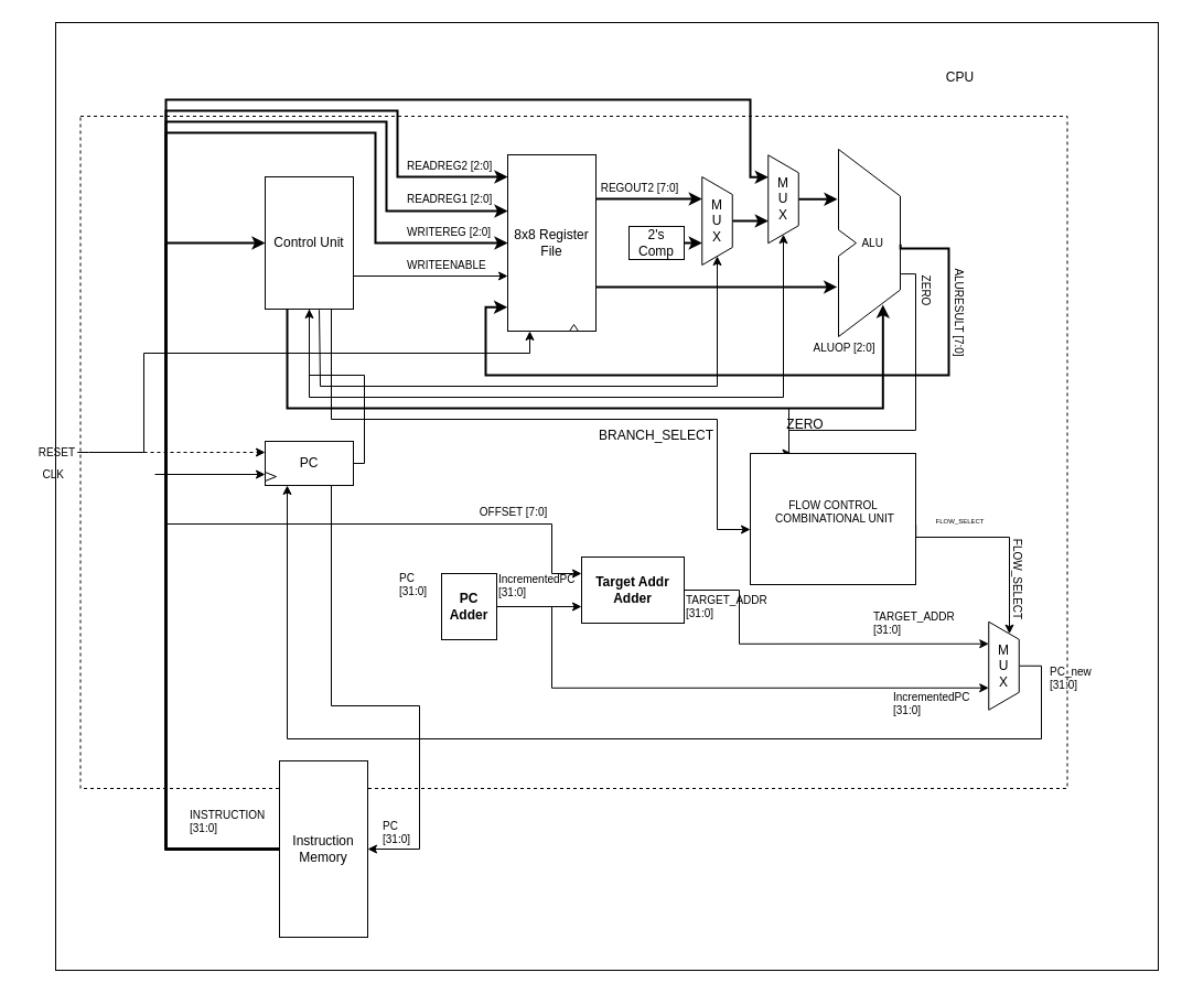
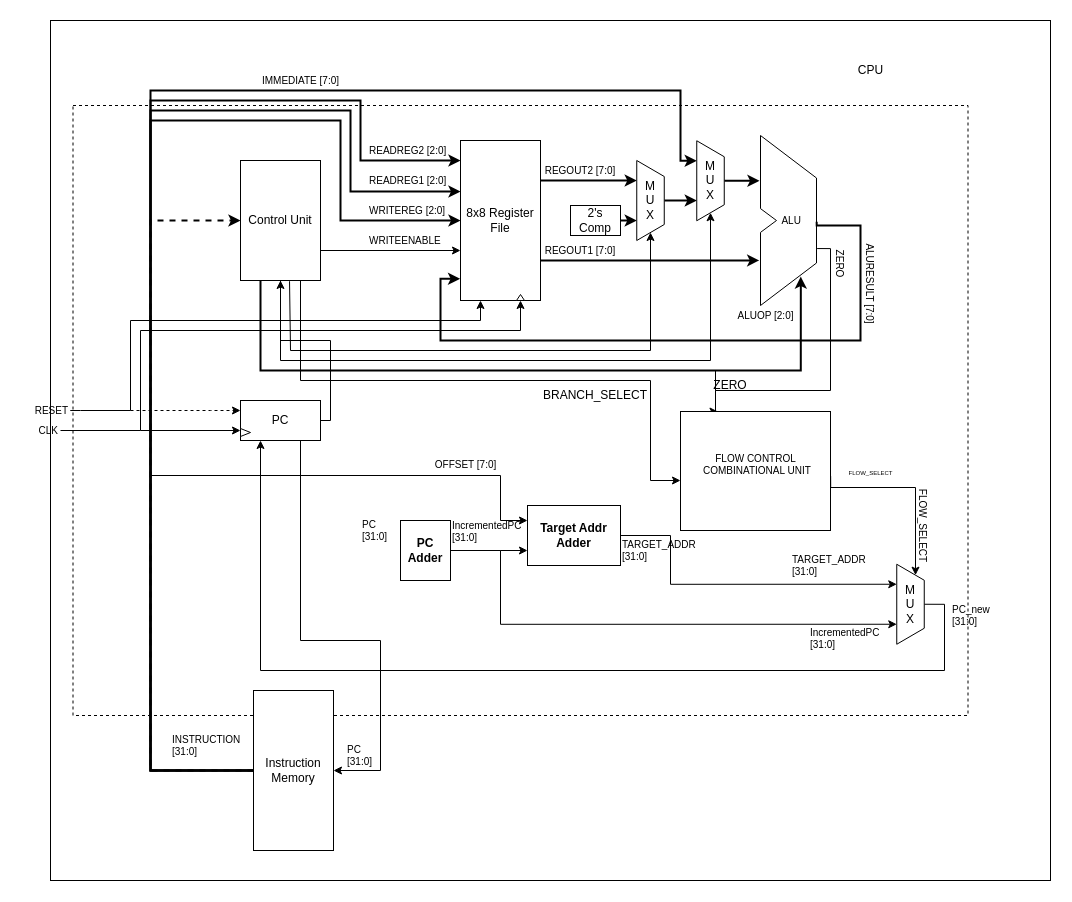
  <mxCell id="0" />
  <mxCell id="1" parent="0" />
  <mxCell id="2" value="" style="rounded=0;whiteSpace=wrap;html=1;strokeColor=#000000;strokeWidth=1;fillColor=none;fontSize=12;align=center;" parent="1" vertex="1"><mxGeometry x="50" y="20" width="1000" height="860" as="geometry" /></mxCell>
  <mxCell id="3" value="" style="rounded=0;whiteSpace=wrap;html=1;dashed=1;strokeColor=#000000;fillColor=none;fontSize=10;align=center;perimeterSpacing=0;strokeWidth=1;" parent="1" vertex="1"><mxGeometry x="72.5" y="105" width="895" height="610" as="geometry" /></mxCell>
  <mxCell id="4" style="edgeStyle=orthogonalEdgeStyle;rounded=0;orthogonalLoop=1;jettySize=auto;html=1;exitX=1;exitY=0.75;exitDx=0;exitDy=0;" parent="1" source="8" target="11" edge="1"><mxGeometry relative="1" as="geometry"><Array as="points"><mxPoint x="320" y="250" /></Array></mxGeometry></mxCell>
  <mxCell id="5" style="edgeStyle=orthogonalEdgeStyle;rounded=0;orthogonalLoop=1;jettySize=auto;html=1;exitX=0.613;exitY=1.006;exitDx=0;exitDy=0;entryX=1;entryY=0.5;entryDx=0;entryDy=0;fontSize=10;exitPerimeter=0;" parent="1" source="8" target="22" edge="1"><mxGeometry relative="1" as="geometry"><Array as="points"><mxPoint x="290" y="281" /><mxPoint x="290" y="350" /><mxPoint x="650" y="350" /></Array></mxGeometry></mxCell>
  <mxCell id="6" style="edgeStyle=orthogonalEdgeStyle;rounded=0;orthogonalLoop=1;jettySize=auto;html=1;exitX=0.5;exitY=1;exitDx=0;exitDy=0;entryX=1;entryY=0.5;entryDx=0;entryDy=0;fontSize=10;" parent="1" source="8" target="29" edge="1"><mxGeometry relative="1" as="geometry"><Array as="points"><mxPoint x="280" y="360" /><mxPoint x="710" y="360" /></Array></mxGeometry></mxCell>
  <mxCell id="7" style="edgeStyle=orthogonalEdgeStyle;rounded=0;orthogonalLoop=1;jettySize=auto;html=1;exitX=0.25;exitY=1;exitDx=0;exitDy=0;fontSize=10;entryX=0.504;entryY=0.83;entryDx=0;entryDy=0;entryPerimeter=0;strokeWidth=2;" parent="1" source="8" target="32" edge="1"><mxGeometry relative="1" as="geometry"><Array as="points"><mxPoint x="260" y="370" /><mxPoint x="800" y="370" /></Array></mxGeometry></mxCell>
  <mxCell id="8" value="Control Unit" style="rounded=0;whiteSpace=wrap;html=1;" parent="1" vertex="1"><mxGeometry x="240" y="160" width="80" height="120" as="geometry" /></mxCell>
  <mxCell id="9" style="edgeStyle=orthogonalEdgeStyle;rounded=0;orthogonalLoop=1;jettySize=auto;html=1;exitX=1;exitY=0.25;exitDx=0;exitDy=0;entryX=0.25;entryY=1;entryDx=0;entryDy=0;strokeWidth=2;" parent="1" source="11" target="22" edge="1"><mxGeometry relative="1" as="geometry" /></mxCell>
  <mxCell id="10" style="edgeStyle=orthogonalEdgeStyle;rounded=0;orthogonalLoop=1;jettySize=auto;html=1;exitX=1;exitY=0.75;exitDx=0;exitDy=0;entryX=-0.016;entryY=0.735;entryDx=0;entryDy=0;entryPerimeter=0;fontSize=10;strokeWidth=2;" parent="1" source="11" target="32" edge="1"><mxGeometry relative="1" as="geometry" /></mxCell>
  <mxCell id="11" value="8x8 Register File" style="rounded=0;whiteSpace=wrap;html=1;" parent="1" vertex="1"><mxGeometry x="460" y="140" width="80" height="160" as="geometry" /></mxCell>
- <mxCell id="12" style="edgeStyle=orthogonalEdgeStyle;rounded=0;orthogonalLoop=1;jettySize=auto;html=1;exitX=0;exitY=0.5;exitDx=0;exitDy=0;entryX=0;entryY=0.5;entryDx=0;entryDy=0;strokeWidth=2;" parent="1" source="17" target="8" edge="1"><mxGeometry relative="1" as="geometry"><Array as="points"><mxPoint x="150" y="770" /><mxPoint x="150" y="220" /></Array></mxGeometry></mxCell>
+ <mxCell id="12" style="edgeStyle=orthogonalEdgeStyle;rounded=0;orthogonalLoop=1;jettySize=auto;html=1;exitX=0;exitY=0.5;exitDx=0;exitDy=0;entryX=0;entryY=0.5;entryDx=0;entryDy=0;strokeWidth=2;dashed=1;" parent="1" source="17" target="8" edge="1"><mxGeometry relative="1" as="geometry"><Array as="points"><mxPoint x="150" y="770" /><mxPoint x="150" y="220" /></Array></mxGeometry></mxCell>
  <mxCell id="13" style="edgeStyle=orthogonalEdgeStyle;rounded=0;orthogonalLoop=1;jettySize=auto;html=1;exitX=0;exitY=0.5;exitDx=0;exitDy=0;entryX=0;entryY=0.125;entryDx=0;entryDy=0;entryPerimeter=0;strokeWidth=2;" parent="1" source="17" target="11" edge="1"><mxGeometry relative="1" as="geometry"><mxPoint x="400" y="160" as="targetPoint" /><Array as="points"><mxPoint x="150" y="770" /><mxPoint x="150" y="100" /><mxPoint x="360" y="100" /><mxPoint x="360" y="160" /></Array></mxGeometry></mxCell>
  <mxCell id="14" style="edgeStyle=orthogonalEdgeStyle;rounded=0;orthogonalLoop=1;jettySize=auto;html=1;exitX=0;exitY=0.5;exitDx=0;exitDy=0;strokeWidth=2;" parent="1" source="17" target="11" edge="1"><mxGeometry relative="1" as="geometry"><mxPoint x="400" y="190" as="targetPoint" /><Array as="points"><mxPoint x="150" y="770" /><mxPoint x="150" y="110" /><mxPoint x="350" y="110" /><mxPoint x="350" y="191" /></Array></mxGeometry></mxCell>
  <mxCell id="15" style="edgeStyle=orthogonalEdgeStyle;rounded=0;orthogonalLoop=1;jettySize=auto;html=1;exitX=0;exitY=0.5;exitDx=0;exitDy=0;entryX=0;entryY=0.5;entryDx=0;entryDy=0;strokeWidth=2;" parent="1" source="17" target="11" edge="1"><mxGeometry relative="1" as="geometry"><Array as="points"><mxPoint x="150" y="770" /><mxPoint x="150" y="120" /><mxPoint x="340" y="120" /><mxPoint x="340" y="220" /></Array></mxGeometry></mxCell>
  <mxCell id="16" style="edgeStyle=orthogonalEdgeStyle;rounded=0;orthogonalLoop=1;jettySize=auto;html=1;exitX=0;exitY=0.5;exitDx=0;exitDy=0;entryX=0.25;entryY=1;entryDx=0;entryDy=0;fontSize=10;strokeWidth=2;" parent="1" source="17" target="29" edge="1"><mxGeometry relative="1" as="geometry"><Array as="points"><mxPoint x="150" y="770" /><mxPoint x="150" y="90" /><mxPoint x="680" y="90" /><mxPoint x="680" y="160" /></Array></mxGeometry></mxCell>
  <mxCell id="17" value="Instruction Memory" style="rounded=0;whiteSpace=wrap;html=1;" parent="1" vertex="1"><mxGeometry x="253" y="690" width="80" height="160" as="geometry" /></mxCell>
  <mxCell id="18" value="PC" style="rounded=0;whiteSpace=wrap;html=1;" parent="1" vertex="1"><mxGeometry x="240" y="400" width="80" height="40" as="geometry" /></mxCell>
  <mxCell id="19" style="edgeStyle=orthogonalEdgeStyle;rounded=0;orthogonalLoop=1;jettySize=auto;html=1;exitX=1;exitY=0.5;exitDx=0;exitDy=0;entryX=0.75;entryY=1;entryDx=0;entryDy=0;strokeWidth=2;" parent="1" source="20" target="22" edge="1"><mxGeometry relative="1" as="geometry" /></mxCell>
  <mxCell id="20" value="2's Comp" style="rounded=0;whiteSpace=wrap;html=1;" parent="1" vertex="1"><mxGeometry x="570" y="205" width="50" height="30" as="geometry" /></mxCell>
  <mxCell id="21" style="edgeStyle=orthogonalEdgeStyle;rounded=0;orthogonalLoop=1;jettySize=auto;html=1;exitX=0.5;exitY=0;exitDx=0;exitDy=0;entryX=0.75;entryY=1;entryDx=0;entryDy=0;fontSize=10;strokeWidth=2;" parent="1" source="22" target="29" edge="1"><mxGeometry relative="1" as="geometry" /></mxCell>
  <mxCell id="22" value="M&lt;br&gt;U&lt;br&gt;X" style="shape=trapezoid;perimeter=trapezoidPerimeter;whiteSpace=wrap;html=1;rotation=90;horizontal=0;" parent="1" vertex="1"><mxGeometry x="610" y="186.25" width="80" height="27.5" as="geometry" /></mxCell>
  <mxCell id="23" value="READREG2 [2:0]" style="text;html=1;align=left;verticalAlign=middle;resizable=0;points=[];autosize=1;fontSize=10;" parent="1" vertex="1"><mxGeometry x="367" y="140" width="90" height="20" as="geometry" /></mxCell>
  <mxCell id="24" value="READREG1 [2:0]" style="text;html=1;align=left;verticalAlign=middle;resizable=0;points=[];autosize=1;fontSize=10;" parent="1" vertex="1"><mxGeometry x="367" y="170.25" width="90" height="20" as="geometry" /></mxCell>
  <mxCell id="25" value="WRITEREG [2:0]" style="text;html=1;align=left;verticalAlign=middle;resizable=0;points=[];autosize=1;fontSize=10;" parent="1" vertex="1"><mxGeometry x="367" y="200" width="90" height="20" as="geometry" /></mxCell>
  <mxCell id="26" value="WRITEENABLE" style="text;html=1;align=left;verticalAlign=middle;resizable=0;points=[];autosize=1;fontSize=10;" parent="1" vertex="1"><mxGeometry x="367" y="230" width="90" height="20" as="geometry" /></mxCell>
  <mxCell id="27" value="REGOUT2 [7:0]" style="text;html=1;strokeColor=none;fillColor=none;align=center;verticalAlign=middle;whiteSpace=wrap;rounded=0;fontSize=10;" parent="1" vertex="1"><mxGeometry x="540" y="160" width="80" height="20" as="geometry" /></mxCell>
  <mxCell id="28" style="edgeStyle=orthogonalEdgeStyle;rounded=0;orthogonalLoop=1;jettySize=auto;html=1;exitX=0.5;exitY=0;exitDx=0;exitDy=0;fontSize=10;strokeWidth=2;" parent="1" source="29" edge="1"><mxGeometry relative="1" as="geometry"><mxPoint x="759" y="180" as="targetPoint" /></mxGeometry></mxCell>
  <mxCell id="29" value="M&lt;br&gt;U&lt;br&gt;X" style="shape=trapezoid;perimeter=trapezoidPerimeter;whiteSpace=wrap;html=1;rotation=90;horizontal=0;" parent="1" vertex="1"><mxGeometry x="670" y="166.5" width="80" height="27.5" as="geometry" /></mxCell>
+ <mxCell id="30" value="IMMEDIATE [7:0]" style="text;html=1;align=center;verticalAlign=middle;resizable=0;points=[];autosize=1;fontSize=10;" parent="1" vertex="1"><mxGeometry x="255" y="70" width="90" height="20" as="geometry" /></mxCell>
  <mxCell id="31" style="edgeStyle=orthogonalEdgeStyle;rounded=0;orthogonalLoop=1;jettySize=auto;html=1;exitX=0.702;exitY=0.507;exitDx=0;exitDy=0;entryX=-0.005;entryY=0.864;entryDx=0;entryDy=0;entryPerimeter=0;fontSize=10;exitPerimeter=0;strokeWidth=2;" parent="1" source="32" target="11" edge="1"><mxGeometry relative="1" as="geometry"><Array as="points"><mxPoint x="816" y="225" /><mxPoint x="860" y="225" /><mxPoint x="860" y="340" /><mxPoint x="440" y="340" /><mxPoint x="440" y="278" /></Array></mxGeometry></mxCell>
  <mxCell id="32" value="&amp;nbsp; &amp;nbsp; &amp;nbsp; &amp;nbsp;ALU" style="shape=stencil(vZXdjoMgEIWfhtsGYY3XG3f3PailKykFA/Tv7TuKNmJL2zRiYgwwx+8wZAYRLW3NGo4IrhH9QYRkGMMb5qfJnNmGV84vHpkRbC25j1hn9I6fxMb1DKFqboRro/QX4W/QtM9tQMtKKwU0oZUNJBPhSA4mTChg4rM36bd1CWYN+O6546bfvF9F5O9jl1W+iE+2TDahy5Bb6myS+YT5ZAvVQCqfbDYXWoIg1mMj1ZpVu3+jD2rzkhaRjkRbbfhr2E0tpPQXx/uH1rD2hrnTPVQP3+z1kUcb4NlhPqVKoUbUIsSSPA23mIs7aZvhhp+ZmxczYafcNNv9oh9jK6ltvIwjxQziSD3fSd/tkw4aaUMYdGH/u+8iVw==);whiteSpace=wrap;html=1;strokeColor=#000000;fillColor=#ffffff;fontSize=10;align=left;" parent="1" vertex="1"><mxGeometry x="760" y="135" width="80" height="170" as="geometry" /></mxCell>
  <mxCell id="33" value="INSTRUCTION&lt;br&gt;[31:0]" style="text;html=1;align=left;verticalAlign=middle;resizable=0;points=[];autosize=1;fontSize=10;" parent="1" vertex="1"><mxGeometry x="170" y="730" width="80" height="30" as="geometry" /></mxCell>
  <mxCell id="34" value="PC&lt;br&gt;[31:0]" style="text;html=1;align=left;verticalAlign=middle;resizable=0;points=[];autosize=1;fontSize=10;" parent="1" vertex="1"><mxGeometry x="345" y="740" width="40" height="30" as="geometry" /></mxCell>
  <mxCell id="35" style="edgeStyle=orthogonalEdgeStyle;rounded=0;orthogonalLoop=1;jettySize=auto;html=1;entryX=0;entryY=0.25;entryDx=0;entryDy=0;fontSize=10;dashed=1;" parent="1" source="37" target="18" edge="1"><mxGeometry relative="1" as="geometry"><Array as="points"><mxPoint x="210" y="410" /><mxPoint x="210" y="410" /></Array></mxGeometry></mxCell>
  <mxCell id="36" style="edgeStyle=orthogonalEdgeStyle;rounded=0;orthogonalLoop=1;jettySize=auto;html=1;exitX=1;exitY=0.5;exitDx=0;exitDy=0;entryX=0.25;entryY=1;entryDx=0;entryDy=0;fontSize=10;" parent="1" source="37" target="11" edge="1"><mxGeometry relative="1" as="geometry"><Array as="points"><mxPoint x="80" y="410" /><mxPoint x="130" y="410" /><mxPoint x="130" y="320" /><mxPoint x="480" y="320" /></Array></mxGeometry></mxCell>
  <mxCell id="37" value="RESET" style="text;html=1;strokeColor=none;fillColor=none;align=right;verticalAlign=middle;whiteSpace=wrap;rounded=0;fontSize=10;" parent="1" vertex="1"><mxGeometry x="30" y="400" width="40" height="20" as="geometry" /></mxCell>
+ <mxCell id="38" style="edgeStyle=orthogonalEdgeStyle;rounded=0;orthogonalLoop=1;jettySize=auto;html=1;exitX=1;exitY=0.5;exitDx=0;exitDy=0;entryX=0.75;entryY=1;entryDx=0;entryDy=0;fontSize=10;" parent="1" source="40" target="11" edge="1"><mxGeometry relative="1" as="geometry"><Array as="points"><mxPoint x="60" y="430" /><mxPoint x="140" y="430" /><mxPoint x="140" y="330" /><mxPoint x="520" y="330" /></Array></mxGeometry></mxCell>
  <mxCell id="39" style="edgeStyle=none;html=1;entryX=0;entryY=0.75;entryDx=0;entryDy=0;" parent="1" target="18" edge="1"><mxGeometry relative="1" as="geometry"><mxPoint x="140" y="430" as="sourcePoint" /></mxGeometry></mxCell>
  <mxCell id="40" value="CLK" style="text;html=1;strokeColor=none;fillColor=none;align=right;verticalAlign=middle;whiteSpace=wrap;rounded=0;fontSize=10;" parent="1" vertex="1"><mxGeometry x="20" y="420" width="40" height="20" as="geometry" /></mxCell>
  <mxCell id="41" value="" style="triangle;whiteSpace=wrap;html=1;strokeColor=#000000;fillColor=#ffffff;fontSize=10;align=right;rotation=-90;" parent="1" vertex="1"><mxGeometry x="517" y="293" width="6" height="8" as="geometry" /></mxCell>
+ <mxCell id="42" value="REGOUT1 [7:0]" style="text;html=1;strokeColor=none;fillColor=none;align=center;verticalAlign=middle;whiteSpace=wrap;rounded=0;fontSize=10;" parent="1" vertex="1"><mxGeometry x="540" y="240" width="80" height="20" as="geometry" /></mxCell>
  <mxCell id="43" value="ALUOP [2:0]" style="text;html=1;align=center;verticalAlign=middle;resizable=0;points=[];autosize=1;fontSize=10;" parent="1" vertex="1"><mxGeometry x="730" y="305" width="70" height="20" as="geometry" /></mxCell>
  <mxCell id="44" value="ALURESULT [7:0]" style="text;html=1;align=center;verticalAlign=middle;resizable=0;points=[];autosize=1;fontSize=10;rotation=90;" parent="1" vertex="1"><mxGeometry x="820" y="273" width="100" height="20" as="geometry" /></mxCell>
  <mxCell id="45" value="CPU" style="text;html=1;align=center;verticalAlign=middle;resizable=0;points=[];autosize=1;fontSize=12;" parent="1" vertex="1"><mxGeometry x="850" y="60" width="40" height="20" as="geometry" /></mxCell>
  <mxCell id="46" value="&lt;div&gt;&lt;b&gt;PC Adder&lt;/b&gt;&lt;/div&gt;" style="rounded=0;whiteSpace=wrap;html=1;" parent="1" vertex="1"><mxGeometry x="400" y="520" width="50" height="60" as="geometry" /></mxCell>
  <mxCell id="47" value="" style="endArrow=classic;html=1;exitX=1;exitY=0.5;exitDx=0;exitDy=0;edgeStyle=orthogonalEdgeStyle;rounded=0;" parent="1" source="18" target="8" edge="1"><mxGeometry width="50" height="50" relative="1" as="geometry"><mxPoint x="360" y="550" as="sourcePoint" /><mxPoint x="555" y="430" as="targetPoint" /></mxGeometry></mxCell>
  <mxCell id="48" value="PC&lt;br&gt;[31:0]" style="text;html=1;align=left;verticalAlign=middle;resizable=0;points=[];autosize=1;fontSize=10;" parent="1" vertex="1"><mxGeometry x="360" y="515" width="40" height="30" as="geometry" /></mxCell>
  <mxCell id="49" value="&lt;b&gt;Target Addr Adder&lt;br&gt;&lt;/b&gt;" style="rounded=0;whiteSpace=wrap;html=1;" parent="1" vertex="1"><mxGeometry x="527" y="505" width="93" height="60" as="geometry" /></mxCell>
  <mxCell id="50" value="" style="endArrow=classic;html=1;exitX=1;exitY=0.5;exitDx=0;exitDy=0;rounded=0;jumpStyle=none;edgeStyle=orthogonalEdgeStyle;entryX=0;entryY=0.75;entryDx=0;entryDy=0;" parent="1" source="46" target="49" edge="1"><mxGeometry width="50" height="50" relative="1" as="geometry"><mxPoint x="340" y="570" as="sourcePoint" /><mxPoint x="390" y="520" as="targetPoint" /><Array as="points"><mxPoint x="500" y="550" /><mxPoint x="500" y="550" /><mxPoint x="500" y="505" /></Array></mxGeometry></mxCell>
  <mxCell id="51" value="IncrementedPC &lt;br&gt;[31:0]" style="text;html=1;align=left;verticalAlign=middle;resizable=0;points=[];autosize=1;fontSize=10;" parent="1" vertex="1"><mxGeometry x="450" y="511" width="90" height="40" as="geometry" /></mxCell>
  <mxCell id="52" value="" style="endArrow=classic;html=1;strokeColor=#000000;entryX=0;entryY=0.25;entryDx=0;entryDy=0;edgeStyle=orthogonalEdgeStyle;rounded=0;" parent="1" target="49" edge="1"><mxGeometry width="50" height="50" relative="1" as="geometry"><mxPoint x="150" y="475" as="sourcePoint" /><mxPoint x="268" y="450" as="targetPoint" /><Array as="points"><mxPoint x="500" y="475" /><mxPoint x="500" y="520" /></Array></mxGeometry></mxCell>
  <mxCell id="53" value="OFFSET [7:0]" style="text;html=1;align=center;verticalAlign=middle;resizable=0;points=[];autosize=1;fontSize=10;" parent="1" vertex="1"><mxGeometry x="425" y="454" width="80" height="20" as="geometry" /></mxCell>
  <mxCell id="54" value="" style="endArrow=classic;html=1;exitX=0.708;exitY=0.665;exitDx=0;exitDy=0;exitPerimeter=0;entryX=0.25;entryY=0;entryDx=0;entryDy=0;edgeStyle=orthogonalEdgeStyle;rounded=0;startArrow=none;" parent="1" source="74" target="61" edge="1"><mxGeometry width="50" height="50" relative="1" as="geometry"><mxPoint x="740" y="320" as="sourcePoint" /><mxPoint x="710" y="411.75" as="targetPoint" /><Array as="points"><mxPoint x="715" y="390" /></Array></mxGeometry></mxCell>
  <mxCell id="55" value="ZERO&lt;br&gt;" style="text;html=1;align=center;verticalAlign=middle;resizable=0;points=[];autosize=1;fontSize=10;rotation=90;" parent="1" vertex="1"><mxGeometry x="815" y="248" width="50" height="30" as="geometry" /></mxCell>
  <mxCell id="56" style="edgeStyle=orthogonalEdgeStyle;rounded=0;jumpStyle=none;orthogonalLoop=1;jettySize=auto;html=1;exitX=0.5;exitY=0;exitDx=0;exitDy=0;entryX=0.25;entryY=1;entryDx=0;entryDy=0;strokeColor=#000000;" parent="1" source="57" target="18" edge="1"><mxGeometry relative="1" as="geometry"><Array as="points"><mxPoint x="944" y="604" /><mxPoint x="944" y="670" /><mxPoint x="260" y="670" /></Array></mxGeometry></mxCell>
  <mxCell id="57" value="M&lt;br&gt;U&lt;br&gt;X" style="shape=trapezoid;perimeter=trapezoidPerimeter;whiteSpace=wrap;html=1;rotation=90;horizontal=0;" parent="1" vertex="1"><mxGeometry x="870" y="590" width="80" height="27.5" as="geometry" /></mxCell>
  <mxCell id="58" value="" style="endArrow=classic;html=1;strokeColor=#000000;entryX=0.75;entryY=1;entryDx=0;entryDy=0;edgeStyle=orthogonalEdgeStyle;rounded=0;exitX=1;exitY=0.5;exitDx=0;exitDy=0;" parent="1" source="46" target="57" edge="1"><mxGeometry width="50" height="50" relative="1" as="geometry"><mxPoint x="680" y="550" as="sourcePoint" /><mxPoint x="910" y="430" as="targetPoint" /><Array as="points"><mxPoint x="500" y="550" /><mxPoint x="500" y="624" /></Array></mxGeometry></mxCell>
  <mxCell id="59" value="IncrementedPC&lt;br&gt;[31:0]" style="text;html=1;align=left;verticalAlign=middle;resizable=0;points=[];autosize=1;fontSize=10;" parent="1" vertex="1"><mxGeometry x="808" y="617.5" width="90" height="40" as="geometry" /></mxCell>
  <mxCell id="60" value="PC_new&lt;br&gt;[31:0]" style="text;html=1;align=left;verticalAlign=middle;resizable=0;points=[];autosize=1;fontSize=10;" parent="1" vertex="1"><mxGeometry x="950" y="595" width="60" height="40" as="geometry" /></mxCell>
  <mxCell id="61" value="" style="rounded=0;whiteSpace=wrap;html=1;direction=east;" parent="1" vertex="1"><mxGeometry x="680" y="411" width="150" height="119" as="geometry" /></mxCell>
  <mxCell id="62" value="" style="endArrow=classic;html=1;edgeStyle=orthogonalEdgeStyle;rounded=0;elbow=vertical;" parent="1" edge="1"><mxGeometry width="50" height="50" relative="1" as="geometry"><mxPoint x="300" y="280" as="sourcePoint" /><mxPoint x="680" y="480" as="targetPoint" /><Array as="points"><mxPoint x="300" y="380" /><mxPoint x="650" y="380" /><mxPoint x="650" y="480" /></Array></mxGeometry></mxCell>
  <mxCell id="63" value="FLOW CONTROL&lt;br&gt;&amp;nbsp;COMBINATIONAL UNIT" style="text;html=1;align=center;verticalAlign=middle;resizable=0;points=[];autosize=1;fontSize=10;rotation=0;" parent="1" vertex="1"><mxGeometry x="690" y="444" width="130" height="40" as="geometry" /></mxCell>
  <mxCell id="64" value="" style="endArrow=classic;html=1;exitX=1;exitY=0.5;exitDx=0;exitDy=0;entryX=0.25;entryY=1;entryDx=0;entryDy=0;edgeStyle=orthogonalEdgeStyle;rounded=0;" parent="1" source="49" target="57" edge="1"><mxGeometry width="50" height="50" relative="1" as="geometry"><mxPoint x="740" y="620" as="sourcePoint" /><mxPoint x="790" y="570" as="targetPoint" /><Array as="points"><mxPoint x="670" y="535" /><mxPoint x="670" y="584" /></Array></mxGeometry></mxCell>
  <mxCell id="65" value="TARGET_ADDR&lt;br&gt;[31:0]" style="text;html=1;align=left;verticalAlign=middle;resizable=0;points=[];autosize=1;fontSize=10;" parent="1" vertex="1"><mxGeometry x="620" y="530" width="100" height="40" as="geometry" /></mxCell>
  <mxCell id="66" value="TARGET_ADDR&lt;br&gt;[31:0]" style="text;html=1;align=left;verticalAlign=middle;resizable=0;points=[];autosize=1;fontSize=10;" parent="1" vertex="1"><mxGeometry x="790" y="545" width="100" height="40" as="geometry" /></mxCell>
  <mxCell id="67" value="" style="endArrow=classic;html=1;exitX=1.001;exitY=0.543;exitDx=0;exitDy=0;exitPerimeter=0;entryX=0;entryY=0.25;entryDx=0;entryDy=0;edgeStyle=orthogonalEdgeStyle;rounded=0;" parent="1" source="61" target="57" edge="1"><mxGeometry width="50" height="50" relative="1" as="geometry"><mxPoint x="730" y="550" as="sourcePoint" /><mxPoint x="780" y="500" as="targetPoint" /><Array as="points"><mxPoint x="915" y="487" /></Array></mxGeometry></mxCell>
  <mxCell id="68" value="FLOW_SELECT" style="text;html=1;align=center;verticalAlign=middle;resizable=0;points=[];autosize=1;fontSize=10;rotation=90;" parent="1" vertex="1"><mxGeometry x="873" y="510" width="100" height="30" as="geometry" /></mxCell>
  <mxCell id="69" value="" style="endArrow=classic;html=1;exitX=0.75;exitY=1;exitDx=0;exitDy=0;entryX=1;entryY=0.5;entryDx=0;entryDy=0;edgeStyle=orthogonalEdgeStyle;rounded=0;" parent="1" source="18" target="17" edge="1"><mxGeometry width="50" height="50" relative="1" as="geometry"><mxPoint x="500" y="640" as="sourcePoint" /><mxPoint x="550" y="590" as="targetPoint" /><Array as="points"><mxPoint x="300" y="640" /><mxPoint x="380" y="640" /><mxPoint x="380" y="770" /></Array></mxGeometry></mxCell>
  <mxCell id="70" value="&lt;span style=&quot;font-size: 6px&quot;&gt;FLOW_SELECT&lt;/span&gt;" style="text;html=1;align=center;verticalAlign=middle;resizable=0;points=[];autosize=1;fontSize=10;rotation=0;" parent="1" vertex="1"><mxGeometry x="835" y="455.5" width="70" height="30" as="geometry" /></mxCell>
  <mxCell id="71" value="" style="triangle;whiteSpace=wrap;html=1;strokeColor=#000000;fillColor=#ffffff;fontSize=10;align=right;" parent="1" vertex="1"><mxGeometry x="240" y="428" width="10" height="8" as="geometry" /></mxCell>
  <mxCell id="72" value="BRANCH_SELECT" style="text;html=1;strokeColor=none;fillColor=none;align=center;verticalAlign=middle;whiteSpace=wrap;rounded=0;" parent="1" vertex="1"><mxGeometry x="565" y="380" width="60" height="30" as="geometry" /></mxCell>
  <mxCell id="73" value="" style="endArrow=none;html=1;exitX=0.708;exitY=0.665;exitDx=0;exitDy=0;exitPerimeter=0;entryX=0.25;entryY=0;entryDx=0;entryDy=0;edgeStyle=orthogonalEdgeStyle;rounded=0;" parent="1" source="32" target="74" edge="1"><mxGeometry width="50" height="50" relative="1" as="geometry"><mxPoint x="816.64" y="248.05" as="sourcePoint" /><mxPoint x="717.5" y="411" as="targetPoint" /><Array as="points"><mxPoint x="830" y="248" /><mxPoint x="830" y="390" /></Array></mxGeometry></mxCell>
  <mxCell id="74" value="ZERO" style="text;html=1;strokeColor=none;fillColor=none;align=center;verticalAlign=middle;whiteSpace=wrap;rounded=0;" parent="1" vertex="1"><mxGeometry x="700" y="370" width="60" height="30" as="geometry" /></mxCell>
